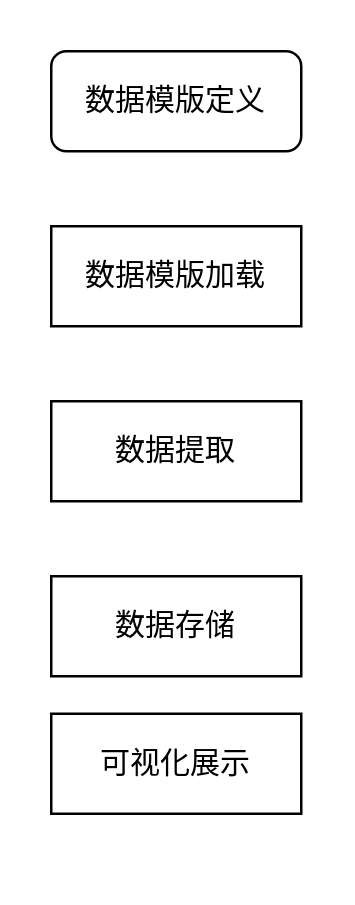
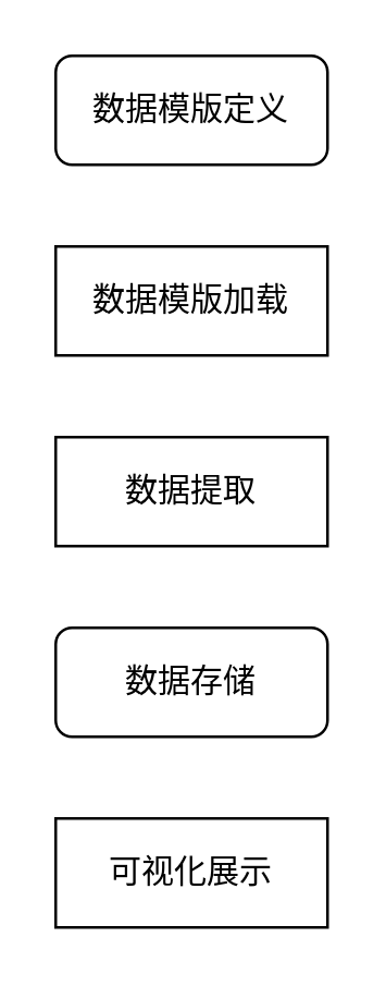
  <mxCell id="0" />
  <mxCell id="1" parent="0" />
  <mxCell id="2" value="数据模版加载" style="rounded=0;whiteSpace=wrap;html=1;" vertex="1" parent="1"><mxGeometry x="20" y="90" width="100" height="40" as="geometry" /></mxCell>
  <mxCell id="3" value="数据提取" style="rounded=0;whiteSpace=wrap;html=1;" vertex="1" parent="1"><mxGeometry x="20" y="160" width="100" height="40" as="geometry" /></mxCell>
- <mxCell id="4" value="数据存储" style="rounded=0;whiteSpace=wrap;html=1;" vertex="1" parent="1"><mxGeometry x="20" y="230" width="100" height="40" as="geometry" /></mxCell>
- <mxCell id="5" value="可视化展示" style="rounded=0;whiteSpace=wrap;html=1;" vertex="1" parent="1"><mxGeometry x="20" y="285" width="100" height="40" as="geometry" /></mxCell>
+ <mxCell id="4" value="数据存储" style="whiteSpace=wrap;html=1;rounded=1;" vertex="1" parent="1"><mxGeometry x="20" y="230" width="100" height="40" as="geometry" /></mxCell>
+ <mxCell id="5" value="可视化展示" style="rounded=0;whiteSpace=wrap;html=1;" vertex="1" parent="1"><mxGeometry x="20" y="300" width="100" height="40" as="geometry" /></mxCell>
  <mxCell id="6" value="数据模版定义" style="whiteSpace=wrap;html=1;rounded=1;" vertex="1" parent="1"><mxGeometry x="20" y="20" width="100" height="40" as="geometry" /></mxCell>
